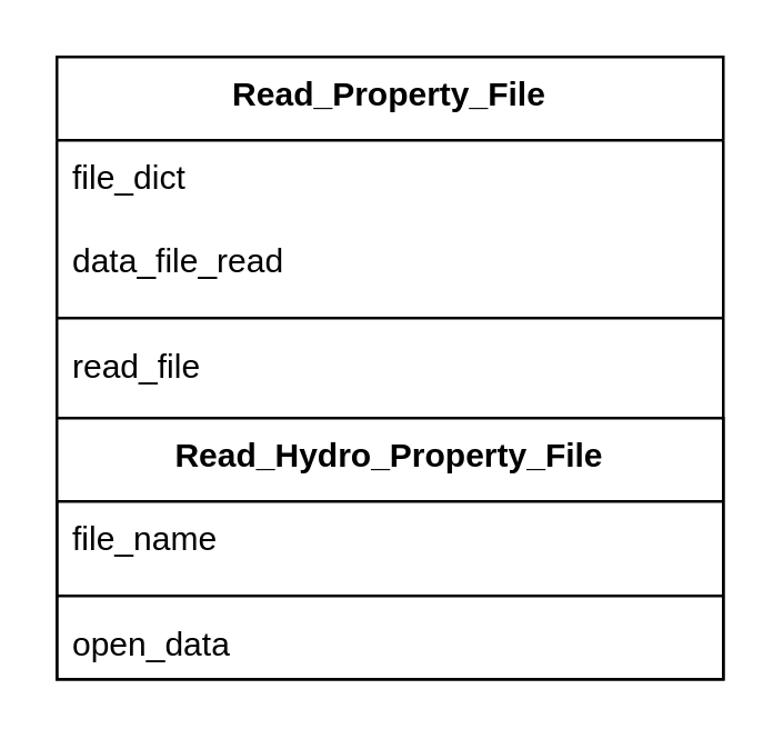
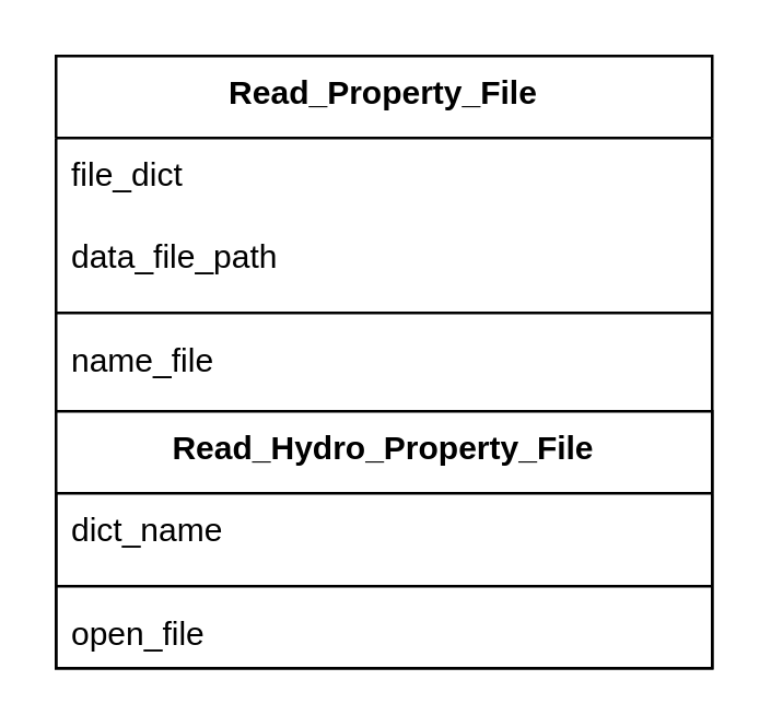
  <mxCell id="0" />
  <mxCell id="1" parent="0" />
  <mxCell id="2" value="Read_Property_File" style="swimlane;fontStyle=1;align=center;verticalAlign=top;childLayout=stackLayout;horizontal=1;startSize=30;horizontalStack=0;resizeParent=1;resizeParentMax=0;resizeLast=0;collapsible=1;marginBottom=0;whiteSpace=wrap;html=1;" parent="1" vertex="1"><mxGeometry x="20" y="20" width="240" height="224" as="geometry" /></mxCell>
  <mxCell id="3" value="file_dict" style="text;strokeColor=none;fillColor=none;align=left;verticalAlign=top;spacingLeft=4;spacingRight=4;overflow=hidden;rotatable=0;points=[[0,0.5],[1,0.5]];portConstraint=eastwest;whiteSpace=wrap;html=1;spacing=2;" parent="2" vertex="1"><mxGeometry y="30" width="240" height="30" as="geometry" /></mxCell>
- <mxCell id="4" value="data_file_read" style="text;strokeColor=none;fillColor=none;align=left;verticalAlign=top;spacingLeft=4;spacingRight=4;overflow=hidden;rotatable=0;points=[[0,0.5],[1,0.5]];portConstraint=eastwest;whiteSpace=wrap;html=1;" vertex="1" parent="2"><mxGeometry y="60" width="240" height="30" as="geometry" /></mxCell>
+ <mxCell id="4" value="data_file_path" style="text;strokeColor=none;fillColor=none;align=left;verticalAlign=top;spacingLeft=4;spacingRight=4;overflow=hidden;rotatable=0;points=[[0,0.5],[1,0.5]];portConstraint=eastwest;whiteSpace=wrap;html=1;" vertex="1" parent="2"><mxGeometry y="60" width="240" height="30" as="geometry" /></mxCell>
  <mxCell id="5" value="" style="line;strokeWidth=1;fillColor=none;align=left;verticalAlign=middle;spacingTop=-1;spacingLeft=3;spacingRight=3;rotatable=0;labelPosition=right;points=[];portConstraint=eastwest;strokeColor=inherit;" parent="2" vertex="1"><mxGeometry y="90" width="240" height="8" as="geometry" /></mxCell>
- <mxCell id="6" value="read_file" style="text;strokeColor=none;fillColor=none;align=left;verticalAlign=top;spacingLeft=4;spacingRight=4;overflow=hidden;rotatable=0;points=[[0,0.5],[1,0.5]];portConstraint=eastwest;whiteSpace=wrap;html=1;" parent="2" vertex="1"><mxGeometry y="98" width="240" height="32" as="geometry" /></mxCell>
+ <mxCell id="6" value="name_file" style="text;strokeColor=none;fillColor=none;align=left;verticalAlign=top;spacingLeft=4;spacingRight=4;overflow=hidden;rotatable=0;points=[[0,0.5],[1,0.5]];portConstraint=eastwest;whiteSpace=wrap;html=1;" parent="2" vertex="1"><mxGeometry y="98" width="240" height="32" as="geometry" /></mxCell>
  <mxCell id="7" value="Read_Hydro_Property_File" style="swimlane;fontStyle=1;align=center;verticalAlign=top;childLayout=stackLayout;horizontal=1;startSize=30;horizontalStack=0;resizeParent=1;resizeParentMax=0;resizeLast=0;collapsible=1;marginBottom=0;whiteSpace=wrap;html=1;" vertex="1" parent="2"><mxGeometry y="130" width="240" height="94" as="geometry" /></mxCell>
- <mxCell id="8" value="file_name&lt;div&gt;&lt;br&gt;&lt;/div&gt;" style="text;strokeColor=none;fillColor=none;align=left;verticalAlign=top;spacingLeft=4;spacingRight=4;overflow=hidden;rotatable=0;points=[[0,0.5],[1,0.5]];portConstraint=eastwest;whiteSpace=wrap;html=1;" vertex="1" parent="7"><mxGeometry y="30" width="240" height="30" as="geometry" /></mxCell>
+ <mxCell id="8" value="dict_name&lt;div&gt;&lt;br&gt;&lt;/div&gt;" style="text;strokeColor=none;fillColor=none;align=left;verticalAlign=top;spacingLeft=4;spacingRight=4;overflow=hidden;rotatable=0;points=[[0,0.5],[1,0.5]];portConstraint=eastwest;whiteSpace=wrap;html=1;" vertex="1" parent="7"><mxGeometry y="30" width="240" height="30" as="geometry" /></mxCell>
  <mxCell id="9" value="" style="line;strokeWidth=1;fillColor=none;align=left;verticalAlign=middle;spacingTop=-1;spacingLeft=3;spacingRight=3;rotatable=0;labelPosition=right;points=[];portConstraint=eastwest;strokeColor=inherit;" vertex="1" parent="7"><mxGeometry y="60" width="240" height="8" as="geometry" /></mxCell>
- <mxCell id="10" value="open_data" style="text;strokeColor=none;fillColor=none;align=left;verticalAlign=top;spacingLeft=4;spacingRight=4;overflow=hidden;rotatable=0;points=[[0,0.5],[1,0.5]];portConstraint=eastwest;whiteSpace=wrap;html=1;" vertex="1" parent="7"><mxGeometry y="68" width="240" height="26" as="geometry" /></mxCell>
+ <mxCell id="10" value="open_file" style="text;strokeColor=none;fillColor=none;align=left;verticalAlign=top;spacingLeft=4;spacingRight=4;overflow=hidden;rotatable=0;points=[[0,0.5],[1,0.5]];portConstraint=eastwest;whiteSpace=wrap;html=1;" vertex="1" parent="7"><mxGeometry y="68" width="240" height="26" as="geometry" /></mxCell>
